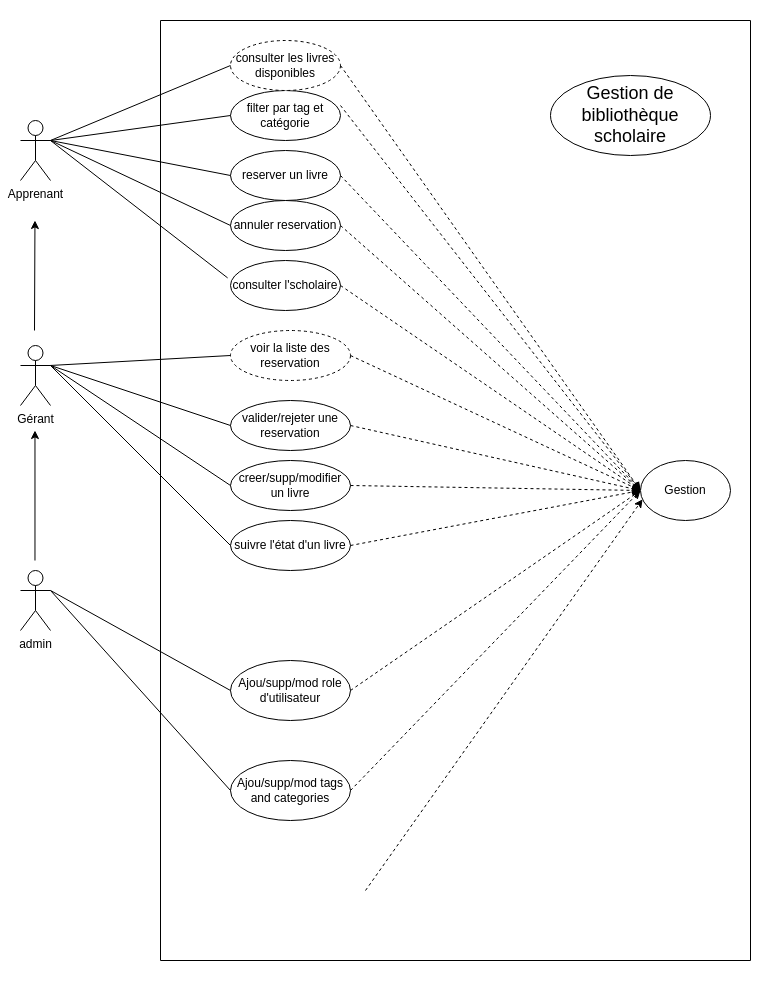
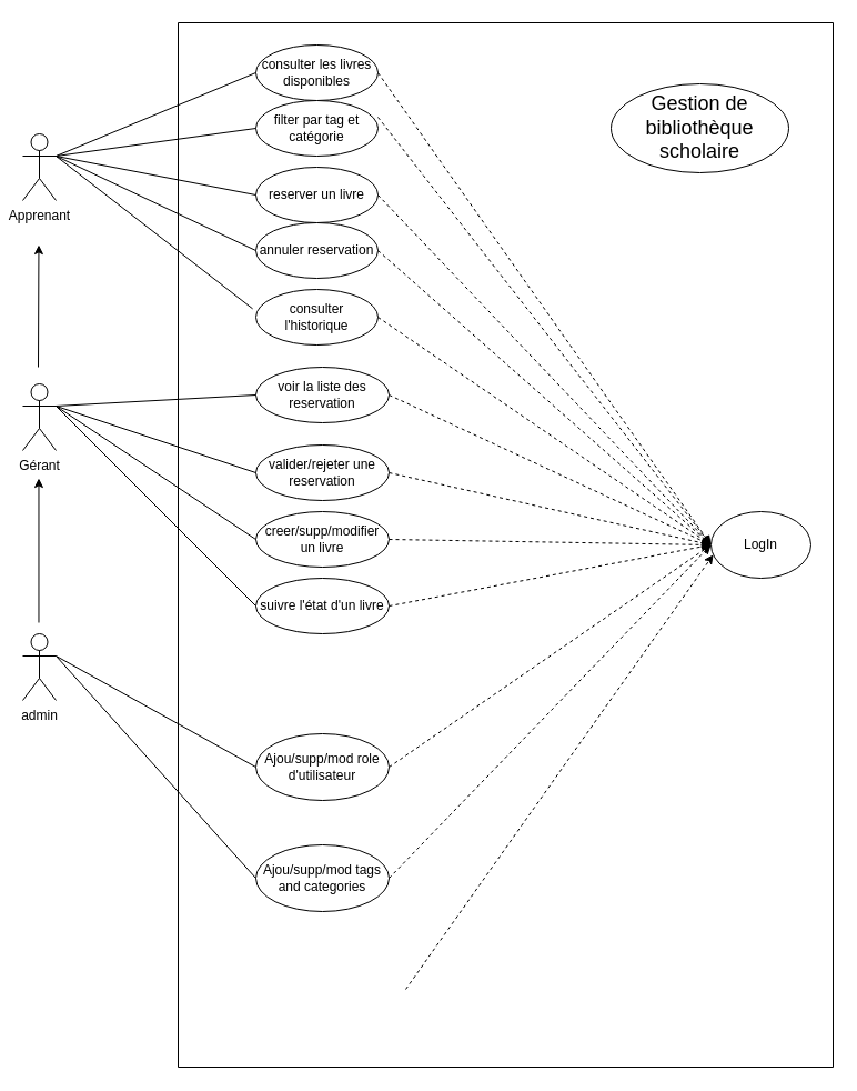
  <mxCell id="0" />
  <mxCell id="1" parent="0" />
  <mxCell id="2" value="admin" style="shape=umlActor;verticalLabelPosition=bottom;verticalAlign=top;html=1;outlineConnect=0;" parent="1" vertex="1"><mxGeometry x="20" y="570" width="30" height="60" as="geometry" /></mxCell>
  <mxCell id="3" value="Gérant" style="shape=umlActor;verticalLabelPosition=bottom;verticalAlign=top;html=1;outlineConnect=0;" parent="1" vertex="1"><mxGeometry x="20" y="345" width="30" height="60" as="geometry" /></mxCell>
  <mxCell id="4" value="Apprenant" style="shape=umlActor;verticalLabelPosition=bottom;verticalAlign=top;html=1;outlineConnect=0;" parent="1" vertex="1"><mxGeometry x="20" y="120" width="30" height="60" as="geometry" /></mxCell>
  <mxCell id="5" value="" style="swimlane;startSize=0;" parent="1" vertex="1"><mxGeometry x="160" y="20" width="590" height="940" as="geometry"><mxRectangle x="210" y="10" width="50" height="40" as="alternateBounds" /></mxGeometry></mxCell>
- <mxCell id="6" value="voir la liste des reservation" style="ellipse;whiteSpace=wrap;html=1;dashed=1;" parent="5" vertex="1"><mxGeometry x="70" y="310" width="120" height="50" as="geometry" /></mxCell>
- <mxCell id="7" value="consulter l'scholaire" style="ellipse;whiteSpace=wrap;html=1;" parent="5" vertex="1"><mxGeometry x="70" y="240" width="110" height="50" as="geometry" /></mxCell>
+ <mxCell id="6" value="voir la liste des reservation" style="ellipse;whiteSpace=wrap;html=1;" parent="5" vertex="1"><mxGeometry x="70" y="310" width="120" height="50" as="geometry" /></mxCell>
+ <mxCell id="7" value="consulter l'historique" style="ellipse;whiteSpace=wrap;html=1;" parent="5" vertex="1"><mxGeometry x="70" y="240" width="110" height="50" as="geometry" /></mxCell>
  <mxCell id="8" value="annuler reservation" style="ellipse;whiteSpace=wrap;html=1;" parent="5" vertex="1"><mxGeometry x="70" y="180" width="110" height="50" as="geometry" /></mxCell>
  <mxCell id="9" value="filter par tag et catégorie" style="ellipse;whiteSpace=wrap;html=1;" parent="5" vertex="1"><mxGeometry x="70" y="70" width="110" height="50" as="geometry" /></mxCell>
- <mxCell id="10" value="Gestion" style="ellipse;whiteSpace=wrap;html=1;" parent="5" vertex="1"><mxGeometry x="480" y="440" width="90" height="60" as="geometry" /></mxCell>
- <mxCell id="11" value="consulter les livres disponibles" style="ellipse;whiteSpace=wrap;html=1;dashed=1;" parent="5" vertex="1"><mxGeometry x="70" y="20" width="110" height="50" as="geometry" /></mxCell>
+ <mxCell id="10" value="LogIn" style="ellipse;whiteSpace=wrap;html=1;" parent="5" vertex="1"><mxGeometry x="480" y="440" width="90" height="60" as="geometry" /></mxCell>
+ <mxCell id="11" value="consulter les livres disponibles" style="ellipse;whiteSpace=wrap;html=1;" parent="5" vertex="1"><mxGeometry x="70" y="20" width="110" height="50" as="geometry" /></mxCell>
  <mxCell id="12" value="suivre l'état d'un livre" style="ellipse;whiteSpace=wrap;html=1;" parent="5" vertex="1"><mxGeometry x="70" y="500" width="120" height="50" as="geometry" /></mxCell>
  <mxCell id="13" value="creer/supp/modifier un livre" style="ellipse;whiteSpace=wrap;html=1;" parent="5" vertex="1"><mxGeometry x="70" y="440" width="120" height="50" as="geometry" /></mxCell>
  <mxCell id="14" value="valider/rejeter une reservation" style="ellipse;whiteSpace=wrap;html=1;" parent="5" vertex="1"><mxGeometry x="70" y="380" width="120" height="50" as="geometry" /></mxCell>
  <mxCell id="15" value="reserver un livre" style="ellipse;whiteSpace=wrap;html=1;" parent="5" vertex="1"><mxGeometry x="70" y="130" width="110" height="50" as="geometry" /></mxCell>
  <mxCell id="16" value="Ajou/supp/mod role d'utilisateur" style="ellipse;whiteSpace=wrap;html=1;" parent="5" vertex="1"><mxGeometry x="70" y="640" width="120" height="60" as="geometry" /></mxCell>
  <mxCell id="17" value="Ajou/supp/mod tags and categories" style="ellipse;whiteSpace=wrap;html=1;" parent="5" vertex="1"><mxGeometry x="70" y="740" width="120" height="60" as="geometry" /></mxCell>
  <mxCell id="18" value="" style="endArrow=none;html=1;entryX=0;entryY=0.5;entryDx=0;entryDy=0;" edge="1" parent="5" target="9"><mxGeometry width="50" height="50" relative="1" as="geometry"><mxPoint x="-110" y="120" as="sourcePoint" /><mxPoint x="70" y="80" as="targetPoint" /></mxGeometry></mxCell>
  <mxCell id="19" value="" style="endArrow=none;html=1;entryX=0;entryY=0.5;entryDx=0;entryDy=0;" edge="1" parent="5" target="15"><mxGeometry width="50" height="50" relative="1" as="geometry"><mxPoint x="-110" y="120" as="sourcePoint" /><mxPoint x="70" y="130" as="targetPoint" /></mxGeometry></mxCell>
  <mxCell id="20" value="" style="endArrow=none;html=1;entryX=-0.026;entryY=0.348;entryDx=0;entryDy=0;entryPerimeter=0;" edge="1" parent="5" target="7"><mxGeometry width="50" height="50" relative="1" as="geometry"><mxPoint x="-110" y="120" as="sourcePoint" /><mxPoint x="70" y="230" as="targetPoint" /></mxGeometry></mxCell>
  <mxCell id="21" value="" style="html=1;labelBackgroundColor=#ffffff;startArrow=none;startFill=0;startSize=6;endArrow=classic;endFill=1;endSize=6;jettySize=auto;orthogonalLoop=1;strokeWidth=1;dashed=1;fontSize=14;exitX=1;exitY=0.5;exitDx=0;exitDy=0;entryX=0;entryY=0.5;entryDx=0;entryDy=0;" edge="1" parent="5" source="11" target="10"><mxGeometry width="60" height="60" relative="1" as="geometry"><mxPoint x="270" y="330" as="sourcePoint" /><mxPoint x="330" y="270" as="targetPoint" /></mxGeometry></mxCell>
  <mxCell id="22" value="" style="html=1;labelBackgroundColor=#ffffff;startArrow=none;startFill=0;startSize=6;endArrow=classic;endFill=1;endSize=6;jettySize=auto;orthogonalLoop=1;strokeWidth=1;dashed=1;fontSize=14;exitX=1;exitY=0.5;exitDx=0;exitDy=0;entryX=0;entryY=0.5;entryDx=0;entryDy=0;" edge="1" parent="5" target="10"><mxGeometry width="60" height="60" relative="1" as="geometry"><mxPoint x="180" y="85" as="sourcePoint" /><mxPoint x="330" y="320" as="targetPoint" /></mxGeometry></mxCell>
  <mxCell id="23" value="" style="html=1;labelBackgroundColor=#ffffff;startArrow=none;startFill=0;startSize=6;endArrow=classic;endFill=1;endSize=6;jettySize=auto;orthogonalLoop=1;strokeWidth=1;dashed=1;fontSize=14;exitX=1;exitY=0.5;exitDx=0;exitDy=0;entryX=0;entryY=0.5;entryDx=0;entryDy=0;" edge="1" parent="5" source="16" target="10"><mxGeometry width="60" height="60" relative="1" as="geometry"><mxPoint x="230" y="190" as="sourcePoint" /><mxPoint x="380" y="425" as="targetPoint" /></mxGeometry></mxCell>
  <mxCell id="24" value="" style="html=1;labelBackgroundColor=#ffffff;startArrow=none;startFill=0;startSize=6;endArrow=classic;endFill=1;endSize=6;jettySize=auto;orthogonalLoop=1;strokeWidth=1;dashed=1;fontSize=14;exitX=1;exitY=0.5;exitDx=0;exitDy=0;entryX=0;entryY=0.5;entryDx=0;entryDy=0;" edge="1" parent="5" source="12" target="10"><mxGeometry width="60" height="60" relative="1" as="geometry"><mxPoint x="180" y="50" as="sourcePoint" /><mxPoint x="330" y="285" as="targetPoint" /></mxGeometry></mxCell>
  <mxCell id="25" value="" style="html=1;labelBackgroundColor=#ffffff;startArrow=none;startFill=0;startSize=6;endArrow=classic;endFill=1;endSize=6;jettySize=auto;orthogonalLoop=1;strokeWidth=1;dashed=1;fontSize=14;entryX=0;entryY=0.5;entryDx=0;entryDy=0;exitX=1;exitY=0.5;exitDx=0;exitDy=0;" edge="1" parent="5" source="13" target="10"><mxGeometry width="60" height="60" relative="1" as="geometry"><mxPoint x="260" y="300" as="sourcePoint" /><mxPoint x="380" y="490" as="targetPoint" /></mxGeometry></mxCell>
  <mxCell id="26" value="" style="html=1;labelBackgroundColor=#ffffff;startArrow=none;startFill=0;startSize=6;endArrow=classic;endFill=1;endSize=6;jettySize=auto;orthogonalLoop=1;strokeWidth=1;dashed=1;fontSize=14;exitX=1;exitY=0.5;exitDx=0;exitDy=0;entryX=0;entryY=0.5;entryDx=0;entryDy=0;" edge="1" parent="5" source="14" target="10"><mxGeometry width="60" height="60" relative="1" as="geometry"><mxPoint x="205" y="235" as="sourcePoint" /><mxPoint x="355" y="470" as="targetPoint" /></mxGeometry></mxCell>
  <mxCell id="27" value="" style="html=1;labelBackgroundColor=#ffffff;startArrow=none;startFill=0;startSize=6;endArrow=classic;endFill=1;endSize=6;jettySize=auto;orthogonalLoop=1;strokeWidth=1;dashed=1;fontSize=14;exitX=1;exitY=0.5;exitDx=0;exitDy=0;entryX=0;entryY=0.5;entryDx=0;entryDy=0;" edge="1" parent="5" source="15" target="10"><mxGeometry width="60" height="60" relative="1" as="geometry"><mxPoint x="270" y="35" as="sourcePoint" /><mxPoint x="420" y="270" as="targetPoint" /></mxGeometry></mxCell>
  <mxCell id="28" value="" style="html=1;labelBackgroundColor=#ffffff;startArrow=none;startFill=0;startSize=6;endArrow=classic;endFill=1;endSize=6;jettySize=auto;orthogonalLoop=1;strokeWidth=1;dashed=1;fontSize=14;exitX=1;exitY=0.5;exitDx=0;exitDy=0;entryX=0;entryY=0.5;entryDx=0;entryDy=0;" edge="1" parent="5" source="8" target="10"><mxGeometry width="60" height="60" relative="1" as="geometry"><mxPoint x="210" y="280" as="sourcePoint" /><mxPoint x="270" y="220" as="targetPoint" /></mxGeometry></mxCell>
  <mxCell id="29" value="" style="html=1;labelBackgroundColor=#ffffff;startArrow=none;startFill=0;startSize=6;endArrow=classic;endFill=1;endSize=6;jettySize=auto;orthogonalLoop=1;strokeWidth=1;dashed=1;fontSize=14;exitX=1;exitY=0.5;exitDx=0;exitDy=0;entryX=0;entryY=0.5;entryDx=0;entryDy=0;" edge="1" parent="5" source="7" target="10"><mxGeometry width="60" height="60" relative="1" as="geometry"><mxPoint x="210" y="280" as="sourcePoint" /><mxPoint x="270" y="220" as="targetPoint" /></mxGeometry></mxCell>
  <mxCell id="30" value="" style="html=1;labelBackgroundColor=#ffffff;startArrow=none;startFill=0;startSize=6;endArrow=classic;endFill=1;endSize=6;jettySize=auto;orthogonalLoop=1;strokeWidth=1;dashed=1;fontSize=14;entryX=0;entryY=0.5;entryDx=0;entryDy=0;exitX=1;exitY=0.5;exitDx=0;exitDy=0;" edge="1" parent="5" source="6" target="10"><mxGeometry width="60" height="60" relative="1" as="geometry"><mxPoint x="190" y="300" as="sourcePoint" /><mxPoint x="250" y="240" as="targetPoint" /></mxGeometry></mxCell>
  <mxCell id="31" value="" style="html=1;labelBackgroundColor=#ffffff;startArrow=none;startFill=0;startSize=6;endArrow=classic;endFill=1;endSize=6;jettySize=auto;orthogonalLoop=1;strokeWidth=1;dashed=1;fontSize=14;exitX=1;exitY=0.5;exitDx=0;exitDy=0;entryX=0;entryY=0.5;entryDx=0;entryDy=0;" edge="1" parent="5" source="17" target="10"><mxGeometry width="60" height="60" relative="1" as="geometry"><mxPoint x="190" y="770" as="sourcePoint" /><mxPoint x="480" y="570" as="targetPoint" /></mxGeometry></mxCell>
  <mxCell id="32" value="" style="html=1;labelBackgroundColor=#ffffff;startArrow=none;startFill=0;startSize=6;endArrow=classic;endFill=1;endSize=6;jettySize=auto;orthogonalLoop=1;strokeWidth=1;dashed=1;fontSize=14;exitX=1;exitY=0.5;exitDx=0;exitDy=0;entryX=0.023;entryY=0.647;entryDx=0;entryDy=0;entryPerimeter=0;" edge="1" parent="5" target="10"><mxGeometry width="60" height="60" relative="1" as="geometry"><mxPoint x="205" y="870" as="sourcePoint" /><mxPoint x="495" y="670" as="targetPoint" /></mxGeometry></mxCell>
  <mxCell id="33" value="&lt;font style=&quot;font-size: 18px;&quot;&gt;Gestion de bibliothèque scholaire&lt;/font&gt;" style="ellipse;whiteSpace=wrap;html=1;" vertex="1" parent="5"><mxGeometry x="390" y="55" width="160" height="80" as="geometry" /></mxCell>
  <mxCell id="34" value="" style="endArrow=classic;html=1;" edge="1" parent="1"><mxGeometry width="50" height="50" relative="1" as="geometry"><mxPoint x="34.47" y="560" as="sourcePoint" /><mxPoint x="34.47" y="430" as="targetPoint" /></mxGeometry></mxCell>
  <mxCell id="35" value="" style="endArrow=classic;html=1;" edge="1" parent="1"><mxGeometry width="50" height="50" relative="1" as="geometry"><mxPoint x="34" y="330" as="sourcePoint" /><mxPoint x="34.47" y="220" as="targetPoint" /></mxGeometry></mxCell>
  <mxCell id="36" value="" style="endArrow=none;html=1;exitX=1;exitY=0.333;exitDx=0;exitDy=0;exitPerimeter=0;entryX=0;entryY=0.5;entryDx=0;entryDy=0;" edge="1" parent="1" source="2" target="17"><mxGeometry width="50" height="50" relative="1" as="geometry"><mxPoint x="180" y="660" as="sourcePoint" /><mxPoint x="230" y="610" as="targetPoint" /></mxGeometry></mxCell>
  <mxCell id="37" value="" style="endArrow=none;html=1;exitX=1;exitY=0.333;exitDx=0;exitDy=0;exitPerimeter=0;entryX=0;entryY=0.5;entryDx=0;entryDy=0;" edge="1" parent="1" source="2" target="16"><mxGeometry width="50" height="50" relative="1" as="geometry"><mxPoint x="180" y="590" as="sourcePoint" /><mxPoint x="230" y="540" as="targetPoint" /></mxGeometry></mxCell>
  <mxCell id="38" value="" style="endArrow=none;html=1;exitX=1;exitY=0.333;exitDx=0;exitDy=0;exitPerimeter=0;entryX=0;entryY=0.5;entryDx=0;entryDy=0;" edge="1" parent="1" source="3" target="12"><mxGeometry width="50" height="50" relative="1" as="geometry"><mxPoint x="180" y="510" as="sourcePoint" /><mxPoint x="230" y="460" as="targetPoint" /></mxGeometry></mxCell>
  <mxCell id="39" value="" style="endArrow=none;html=1;exitX=1;exitY=0.333;exitDx=0;exitDy=0;exitPerimeter=0;entryX=0;entryY=0.5;entryDx=0;entryDy=0;" edge="1" parent="1" source="3" target="13"><mxGeometry width="50" height="50" relative="1" as="geometry"><mxPoint x="60" y="370" as="sourcePoint" /><mxPoint x="230" y="410" as="targetPoint" /></mxGeometry></mxCell>
  <mxCell id="40" value="" style="endArrow=none;html=1;exitX=1;exitY=0.333;exitDx=0;exitDy=0;exitPerimeter=0;entryX=0;entryY=0.5;entryDx=0;entryDy=0;" edge="1" parent="1" source="3" target="14"><mxGeometry width="50" height="50" relative="1" as="geometry"><mxPoint x="180" y="410" as="sourcePoint" /><mxPoint x="230" y="360" as="targetPoint" /></mxGeometry></mxCell>
  <mxCell id="41" value="" style="endArrow=none;html=1;exitX=1;exitY=0.333;exitDx=0;exitDy=0;exitPerimeter=0;entryX=0;entryY=0.5;entryDx=0;entryDy=0;" edge="1" parent="1" source="3" target="6"><mxGeometry width="50" height="50" relative="1" as="geometry"><mxPoint x="110" y="270" as="sourcePoint" /><mxPoint x="230" y="310" as="targetPoint" /></mxGeometry></mxCell>
  <mxCell id="42" value="" style="endArrow=none;html=1;exitX=1;exitY=0.333;exitDx=0;exitDy=0;exitPerimeter=0;entryX=0;entryY=0.5;entryDx=0;entryDy=0;" edge="1" parent="1" source="4" target="8"><mxGeometry width="50" height="50" relative="1" as="geometry"><mxPoint x="180" y="240" as="sourcePoint" /><mxPoint x="230" y="190" as="targetPoint" /></mxGeometry></mxCell>
  <mxCell id="43" value="" style="endArrow=none;html=1;exitX=1;exitY=0.333;exitDx=0;exitDy=0;exitPerimeter=0;entryX=0;entryY=0.5;entryDx=0;entryDy=0;" edge="1" parent="1" source="4" target="11"><mxGeometry width="50" height="50" relative="1" as="geometry"><mxPoint x="180" y="100" as="sourcePoint" /><mxPoint x="230" y="50" as="targetPoint" /></mxGeometry></mxCell>
